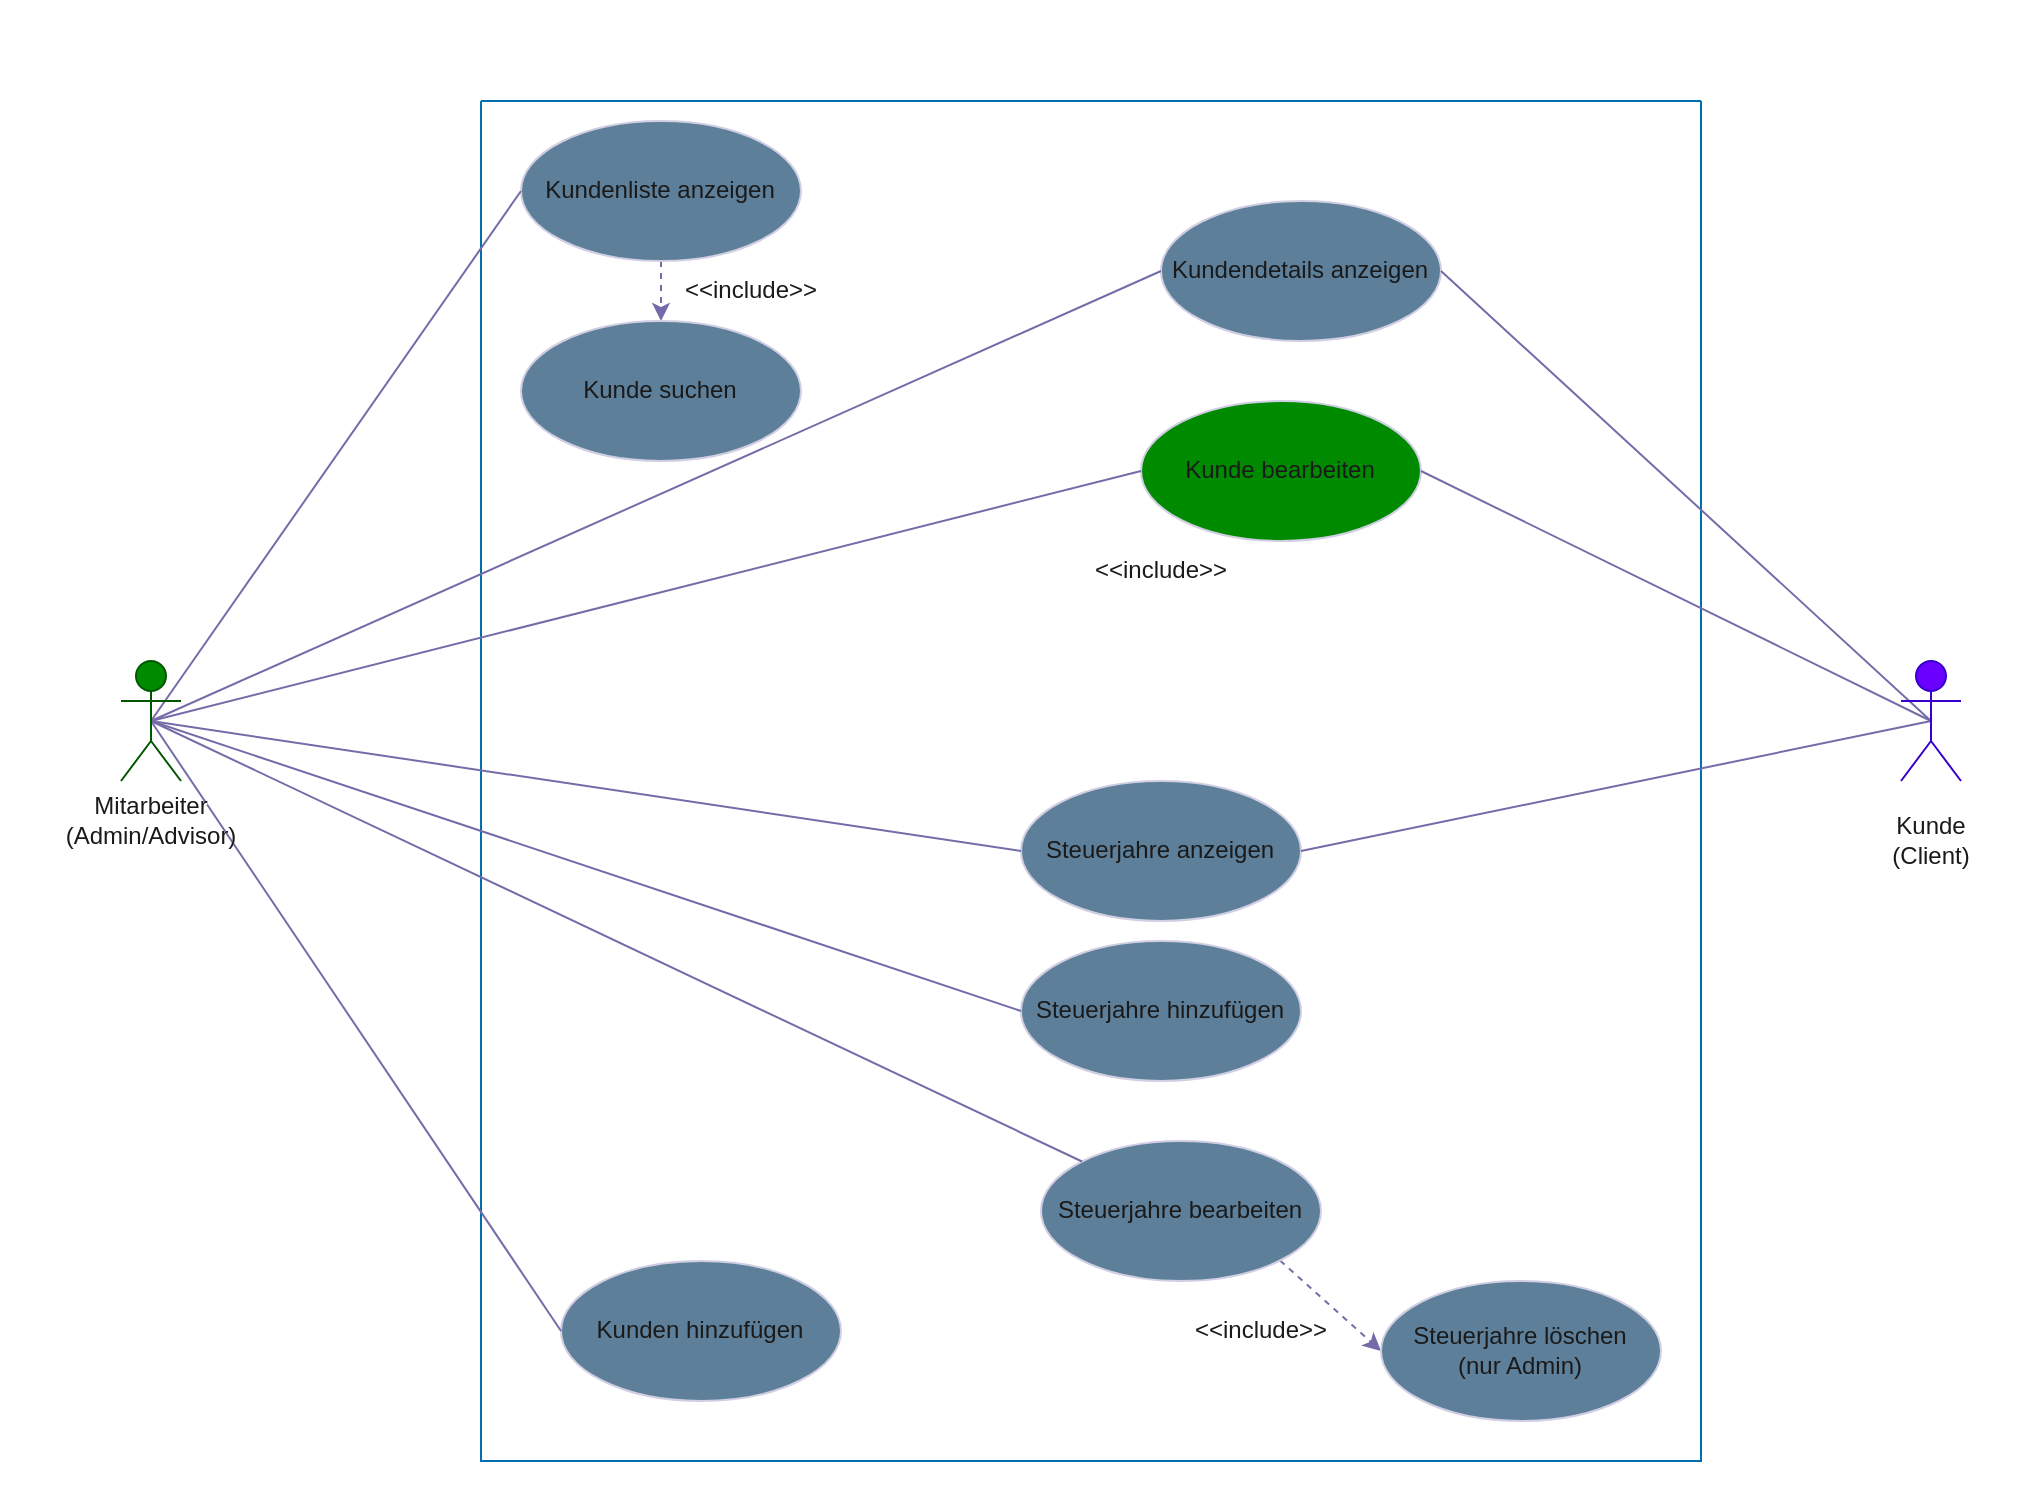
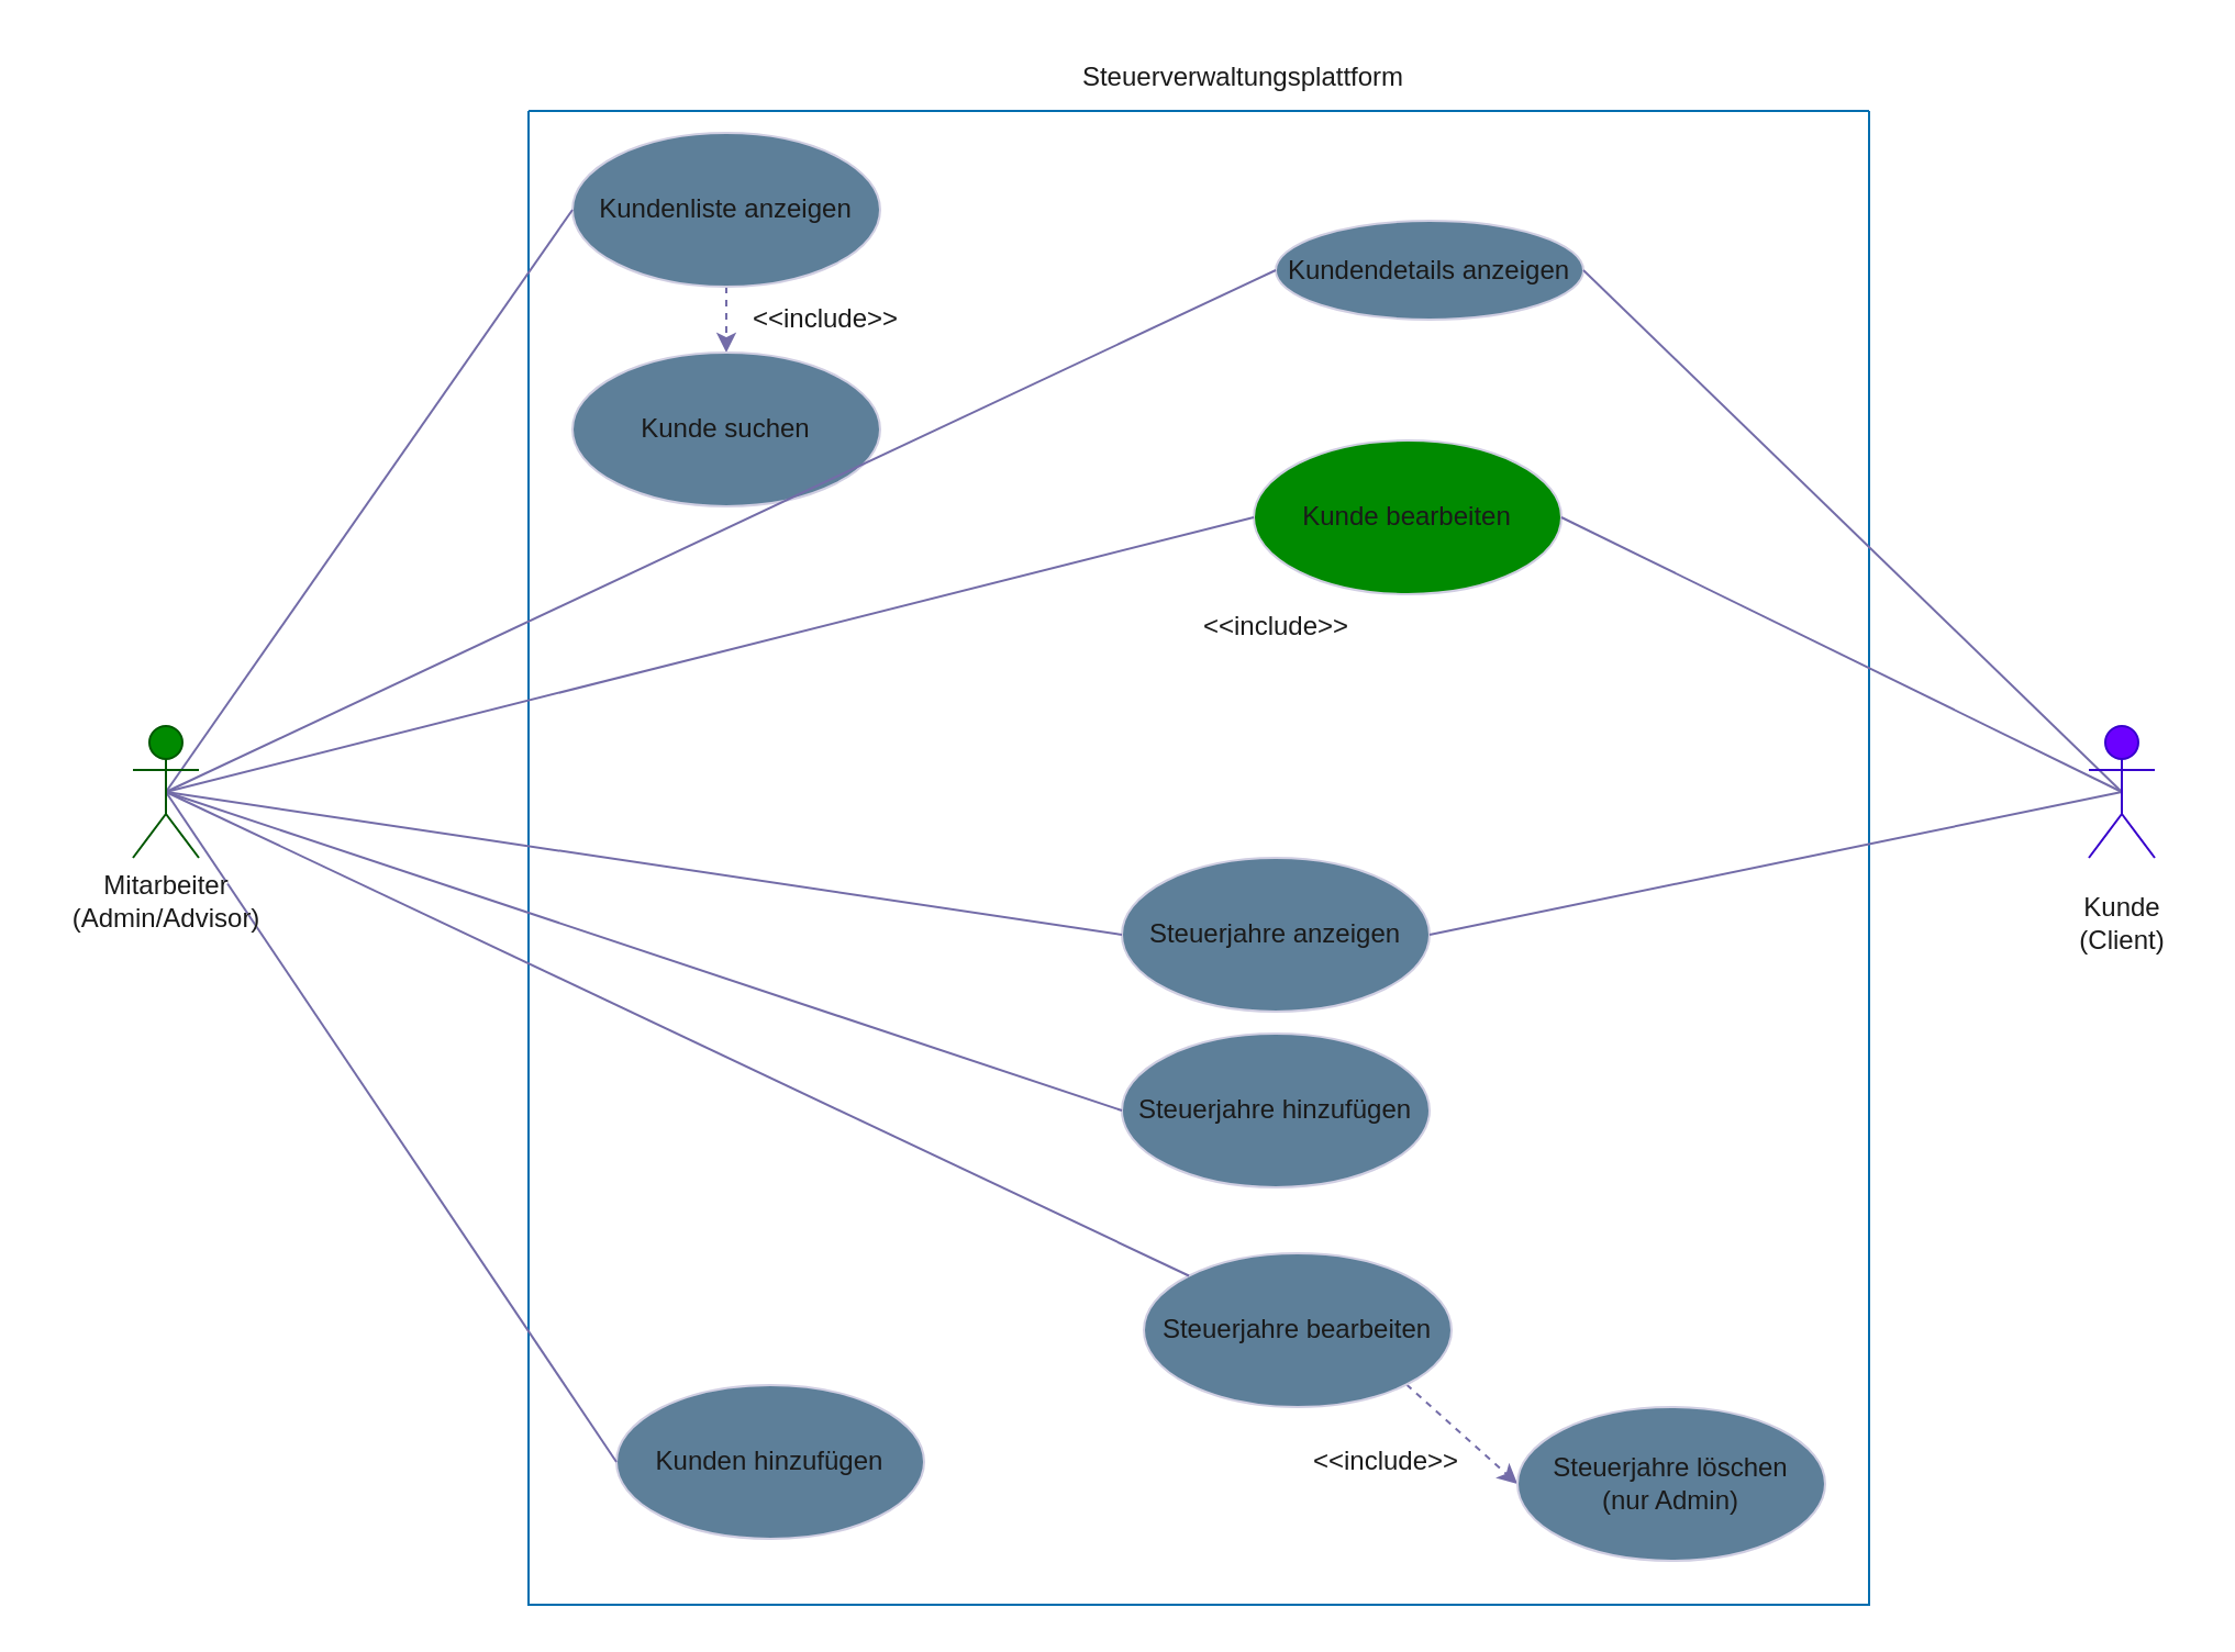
  <mxCell id="0" />
  <mxCell id="1" parent="0" />
  <mxCell id="2" value="" style="swimlane;startSize=0;labelBackgroundColor=none;fillColor=#1ba1e2;strokeColor=#006EAF;fontColor=#ffffff;" vertex="1" parent="1"><mxGeometry x="240" y="50" width="610" height="680" as="geometry" /></mxCell>
  <mxCell id="3" style="edgeStyle=orthogonalEdgeStyle;rounded=0;orthogonalLoop=1;jettySize=auto;html=1;exitX=0.5;exitY=1;exitDx=0;exitDy=0;entryX=0.5;entryY=0;entryDx=0;entryDy=0;dashed=1;labelBackgroundColor=none;strokeColor=#736CA8;fontColor=default;" edge="1" parent="2" source="4" target="15"><mxGeometry relative="1" as="geometry" /></mxCell>
  <mxCell id="4" value="Kundenliste anzeigen" style="ellipse;whiteSpace=wrap;html=1;labelBackgroundColor=none;fillColor=#5D7F99;strokeColor=#D0CEE2;fontColor=#1A1A1A;" vertex="1" parent="2"><mxGeometry x="20" y="10" width="140" height="70" as="geometry" /></mxCell>
  <mxCell id="5" value="Kunden hinzufügen" style="ellipse;whiteSpace=wrap;html=1;labelBackgroundColor=none;fillColor=#5D7F99;strokeColor=#D0CEE2;fontColor=#1A1A1A;" vertex="1" parent="2"><mxGeometry x="40" y="580" width="140" height="70" as="geometry" /></mxCell>
- <mxCell id="6" value="Kundendetails anzeigen" style="ellipse;whiteSpace=wrap;html=1;labelBackgroundColor=none;fillColor=#5D7F99;strokeColor=#D0CEE2;fontColor=#1A1A1A;" vertex="1" parent="2"><mxGeometry x="340" y="50" width="140" height="70" as="geometry" /></mxCell>
+ <mxCell id="6" value="Kundendetails anzeigen" style="ellipse;whiteSpace=wrap;html=1;labelBackgroundColor=none;fillColor=#5D7F99;strokeColor=#D0CEE2;fontColor=#1A1A1A;" vertex="1" parent="2"><mxGeometry x="340" y="50" width="140" height="45" as="geometry" /></mxCell>
  <mxCell id="7" value="Kunde bearbeiten" style="ellipse;whiteSpace=wrap;html=1;labelBackgroundColor=none;fillColor=#008a00;strokeColor=#D0CEE2;fontColor=#1A1A1A;" vertex="1" parent="2"><mxGeometry x="330" y="150" width="140" height="70" as="geometry" /></mxCell>
  <mxCell id="8" value="&amp;lt;&amp;lt;include&amp;gt;&amp;gt;" style="text;html=1;align=center;verticalAlign=middle;resizable=0;points=[];autosize=1;strokeColor=none;fillColor=none;labelBackgroundColor=none;fontColor=#1A1A1A;" vertex="1" parent="2"><mxGeometry x="295" y="220" width="90" height="30" as="geometry" /></mxCell>
  <mxCell id="9" value="Steuerjahre anzeigen" style="ellipse;whiteSpace=wrap;html=1;labelBackgroundColor=none;fillColor=#5D7F99;strokeColor=#D0CEE2;fontColor=#1A1A1A;" vertex="1" parent="2"><mxGeometry x="270" y="340" width="140" height="70" as="geometry" /></mxCell>
  <mxCell id="10" value="Steuerjahre hinzufügen" style="ellipse;whiteSpace=wrap;html=1;labelBackgroundColor=none;fillColor=#5D7F99;strokeColor=#D0CEE2;fontColor=#1A1A1A;" vertex="1" parent="2"><mxGeometry x="270" y="420" width="140" height="70" as="geometry" /></mxCell>
  <mxCell id="11" style="rounded=0;orthogonalLoop=1;jettySize=auto;html=1;exitX=1;exitY=1;exitDx=0;exitDy=0;entryX=0;entryY=0.5;entryDx=0;entryDy=0;dashed=1;labelBackgroundColor=none;strokeColor=#736CA8;fontColor=default;" edge="1" parent="2" source="12" target="13"><mxGeometry relative="1" as="geometry" /></mxCell>
  <mxCell id="12" value="Steuerjahre bearbeiten" style="ellipse;whiteSpace=wrap;html=1;labelBackgroundColor=none;fillColor=#5D7F99;strokeColor=#D0CEE2;fontColor=#1A1A1A;" vertex="1" parent="2"><mxGeometry x="280" y="520" width="140" height="70" as="geometry" /></mxCell>
  <mxCell id="13" value="Steuerjahre löschen&lt;br&gt;(nur Admin)" style="ellipse;whiteSpace=wrap;html=1;labelBackgroundColor=none;fillColor=#5D7F99;strokeColor=#D0CEE2;fontColor=#1A1A1A;" vertex="1" parent="2"><mxGeometry x="450" y="590" width="140" height="70" as="geometry" /></mxCell>
  <mxCell id="14" value="&amp;lt;&amp;lt;include&amp;gt;&amp;gt;" style="text;html=1;align=center;verticalAlign=middle;resizable=0;points=[];autosize=1;strokeColor=none;fillColor=none;labelBackgroundColor=none;fontColor=#1A1A1A;" vertex="1" parent="2"><mxGeometry x="345" y="600" width="90" height="30" as="geometry" /></mxCell>
  <mxCell id="15" value="Kunde suchen" style="ellipse;whiteSpace=wrap;html=1;labelBackgroundColor=none;fillColor=#5D7F99;strokeColor=#D0CEE2;fontColor=#1A1A1A;" vertex="1" parent="2"><mxGeometry x="20" y="110" width="140" height="70" as="geometry" /></mxCell>
  <mxCell id="16" value="&amp;lt;&amp;lt;include&amp;gt;&amp;gt;" style="text;html=1;align=center;verticalAlign=middle;resizable=0;points=[];autosize=1;strokeColor=none;fillColor=none;labelBackgroundColor=none;fontColor=#1A1A1A;" vertex="1" parent="2"><mxGeometry x="90" y="80" width="90" height="30" as="geometry" /></mxCell>
  <mxCell id="17" style="rounded=0;orthogonalLoop=1;jettySize=auto;html=1;exitX=0.5;exitY=0.5;exitDx=0;exitDy=0;exitPerimeter=0;entryX=0;entryY=0.5;entryDx=0;entryDy=0;endArrow=none;startFill=0;labelBackgroundColor=none;strokeColor=#736CA8;fontColor=default;" edge="1" parent="1" source="24" target="4"><mxGeometry relative="1" as="geometry" /></mxCell>
  <mxCell id="18" style="rounded=0;orthogonalLoop=1;jettySize=auto;html=1;exitX=0.5;exitY=0.5;exitDx=0;exitDy=0;exitPerimeter=0;entryX=0;entryY=0.5;entryDx=0;entryDy=0;endArrow=none;startFill=0;labelBackgroundColor=none;strokeColor=#736CA8;fontColor=default;" edge="1" parent="1" source="24" target="5"><mxGeometry relative="1" as="geometry" /></mxCell>
  <mxCell id="19" style="rounded=0;orthogonalLoop=1;jettySize=auto;html=1;exitX=0.5;exitY=0.5;exitDx=0;exitDy=0;exitPerimeter=0;entryX=0;entryY=0.5;entryDx=0;entryDy=0;endArrow=none;startFill=0;labelBackgroundColor=none;strokeColor=#736CA8;fontColor=default;" edge="1" parent="1" source="24" target="6"><mxGeometry relative="1" as="geometry" /></mxCell>
  <mxCell id="20" style="rounded=0;orthogonalLoop=1;jettySize=auto;html=1;exitX=0.5;exitY=0.5;exitDx=0;exitDy=0;exitPerimeter=0;entryX=0;entryY=0.5;entryDx=0;entryDy=0;endArrow=none;startFill=0;labelBackgroundColor=none;strokeColor=#736CA8;fontColor=default;" edge="1" parent="1" source="24" target="7"><mxGeometry relative="1" as="geometry" /></mxCell>
  <mxCell id="21" style="rounded=0;orthogonalLoop=1;jettySize=auto;html=1;exitX=0.5;exitY=0.5;exitDx=0;exitDy=0;exitPerimeter=0;entryX=0;entryY=0.5;entryDx=0;entryDy=0;endArrow=none;startFill=0;labelBackgroundColor=none;strokeColor=#736CA8;fontColor=default;" edge="1" parent="1" source="24" target="9"><mxGeometry relative="1" as="geometry" /></mxCell>
  <mxCell id="22" style="rounded=0;orthogonalLoop=1;jettySize=auto;html=1;exitX=0.5;exitY=0.5;exitDx=0;exitDy=0;exitPerimeter=0;entryX=0;entryY=0.5;entryDx=0;entryDy=0;endArrow=none;startFill=0;labelBackgroundColor=none;strokeColor=#736CA8;fontColor=default;" edge="1" parent="1" source="24" target="10"><mxGeometry relative="1" as="geometry" /></mxCell>
  <mxCell id="23" style="rounded=0;orthogonalLoop=1;jettySize=auto;html=1;exitX=0.5;exitY=0.5;exitDx=0;exitDy=0;exitPerimeter=0;entryX=0;entryY=0;entryDx=0;entryDy=0;endArrow=none;startFill=0;labelBackgroundColor=none;strokeColor=#736CA8;fontColor=default;" edge="1" parent="1" source="24" target="12"><mxGeometry relative="1" as="geometry" /></mxCell>
  <mxCell id="24" value="Mitarbeiter&lt;br&gt;(Admin/Advisor)" style="shape=umlActor;verticalLabelPosition=bottom;verticalAlign=top;html=1;outlineConnect=0;fillColor=#008a00;fontColor=#ffffff;strokeColor=#005700;labelBackgroundColor=none;" vertex="1" parent="1"><mxGeometry x="60" y="330" width="30" height="60" as="geometry" /></mxCell>
  <mxCell id="25" style="rounded=0;orthogonalLoop=1;jettySize=auto;html=1;exitX=0.5;exitY=0.5;exitDx=0;exitDy=0;exitPerimeter=0;entryX=1;entryY=0.5;entryDx=0;entryDy=0;endArrow=none;startFill=0;labelBackgroundColor=none;strokeColor=#736CA8;fontColor=default;" edge="1" parent="1" source="28" target="6"><mxGeometry relative="1" as="geometry" /></mxCell>
  <mxCell id="26" style="rounded=0;orthogonalLoop=1;jettySize=auto;html=1;exitX=0.5;exitY=0.5;exitDx=0;exitDy=0;exitPerimeter=0;entryX=1;entryY=0.5;entryDx=0;entryDy=0;endArrow=none;startFill=0;labelBackgroundColor=none;strokeColor=#736CA8;fontColor=default;" edge="1" parent="1" source="28" target="7"><mxGeometry relative="1" as="geometry" /></mxCell>
  <mxCell id="27" style="rounded=0;orthogonalLoop=1;jettySize=auto;html=1;exitX=0.5;exitY=0.5;exitDx=0;exitDy=0;exitPerimeter=0;entryX=1;entryY=0.5;entryDx=0;entryDy=0;endArrow=none;startFill=0;labelBackgroundColor=none;strokeColor=#736CA8;fontColor=default;" edge="1" parent="1" source="28" target="9"><mxGeometry relative="1" as="geometry" /></mxCell>
  <mxCell id="28" value="Client" style="shape=umlActor;verticalLabelPosition=bottom;verticalAlign=top;html=1;outlineConnect=0;fillColor=#6a00ff;fontColor=#ffffff;strokeColor=#3700CC;labelBackgroundColor=none;" vertex="1" parent="1"><mxGeometry x="950" y="330" width="30" height="60" as="geometry" /></mxCell>
+ <mxCell id="29" value="Steuerverwaltungsplattform" style="text;html=1;align=center;verticalAlign=middle;resizable=0;points=[];autosize=1;strokeColor=none;fillColor=none;labelBackgroundColor=none;fontColor=#1A1A1A;" vertex="1" parent="1"><mxGeometry x="480" y="20" width="170" height="30" as="geometry" /></mxCell>
  <mxCell id="30" value="Mitarbeiter&lt;br&gt;(Admin/Advisor)" style="text;html=1;align=center;verticalAlign=middle;resizable=0;points=[];autosize=1;strokeColor=none;fillColor=none;labelBackgroundColor=none;fontColor=#1A1A1A;" vertex="1" parent="1"><mxGeometry x="20" y="390" width="110" height="40" as="geometry" /></mxCell>
  <mxCell id="31" value="Kunde&lt;br&gt;(Client)" style="text;html=1;align=center;verticalAlign=middle;resizable=0;points=[];autosize=1;strokeColor=none;fillColor=none;labelBackgroundColor=none;fontColor=#1A1A1A;" vertex="1" parent="1"><mxGeometry x="935" y="400" width="60" height="40" as="geometry" /></mxCell>
